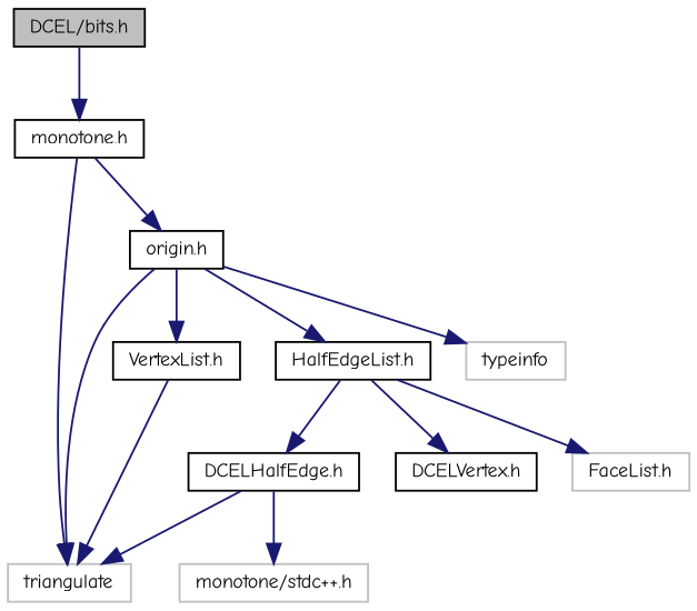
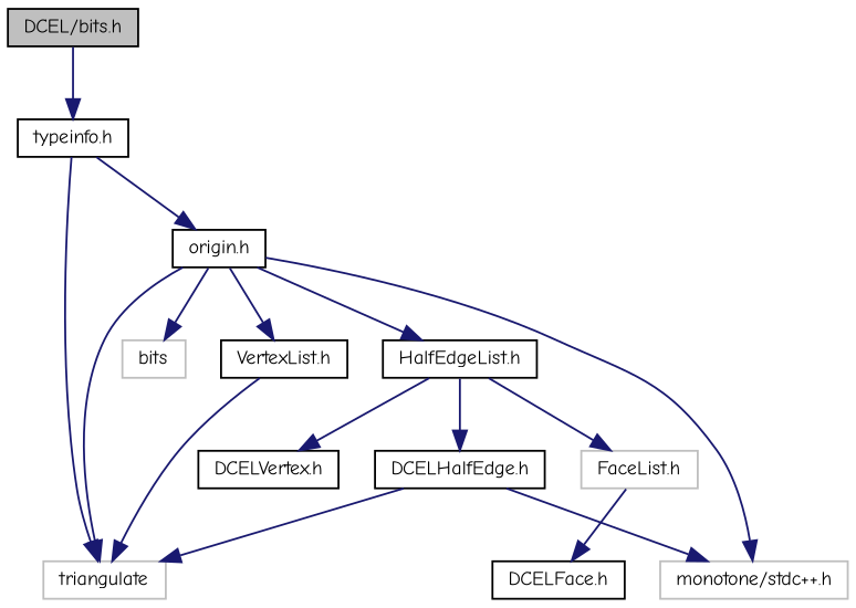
  digraph {
    fontname="Comic Neue"
    node [color=black fillcolor=white fontname="Comic Neue" fontsize=10 shape=record style=filled]
    edge [color=midnightblue fontname="Comic Neue" fontsize=10 labelfontname=Helvetica labelfontsize=10 style=solid]
    n1 [fillcolor=grey75 fontcolor=black height=0.2 label="DCEL/bits.h" width=0.4]
-   n2 [height=0.2 label="monotone.h" width=0.4]
+   n2 [height=0.2 label="typeinfo.h" width=0.4]
    n3 [color=grey75 height=0.2 label=triangulate width=0.4]
    n4 [height=0.2 label="origin.h" width=0.4]
    n5 [color=grey75 height=0.2 label="monotone/stdc++.h" width=0.4]
-   n6 [color=grey75 height=0.2 label=typeinfo width=0.4]
+   n6 [color=grey75 height=0.2 label=bits width=0.4]
    n7 [height=0.2 label="HalfEdgeList.h" width=0.4]
    n8 [height=0.2 label="VertexList.h" width=0.4]
    n9 [height=0.2 label="DCELHalfEdge.h" width=0.4]
    n10 [height=0.2 label="DCELVertex.h" width=0.4]
    n11 [color=grey75 height=0.2 label="FaceList.h" width=0.4]
+   n12 [height=0.2 label="DCELFace.h" width=0.4]
    n1 -> n2
    n2 -> n3
    n2 -> n4
    n4 -> n3
+   n4 -> n5
    n4 -> n6
    n4 -> n7
    n4 -> n8
    n7 -> n9
    n7 -> n10
    n7 -> n11
    n8 -> n3
    n9 -> n3
    n9 -> n5
+   n11 -> n12
  }
